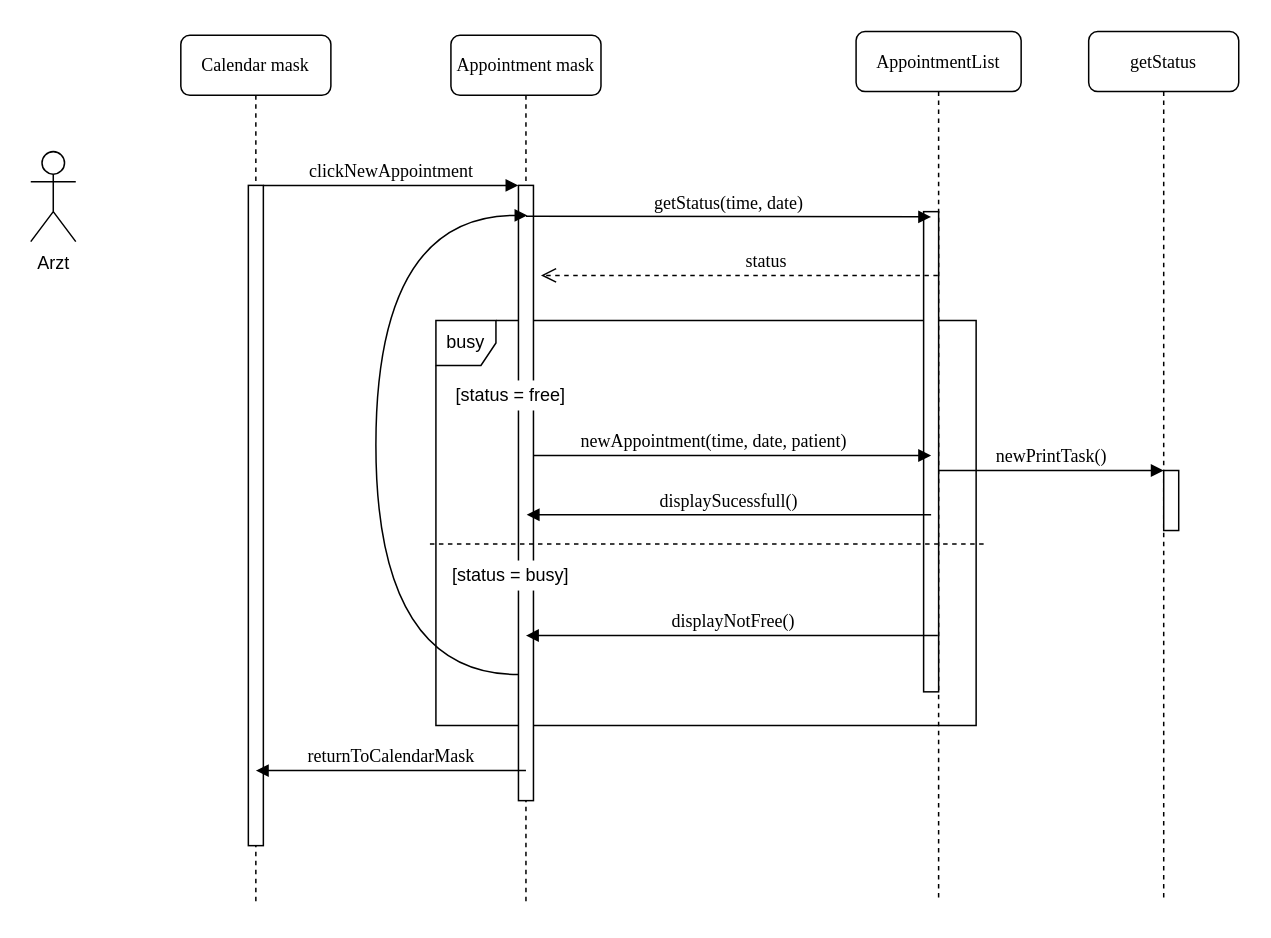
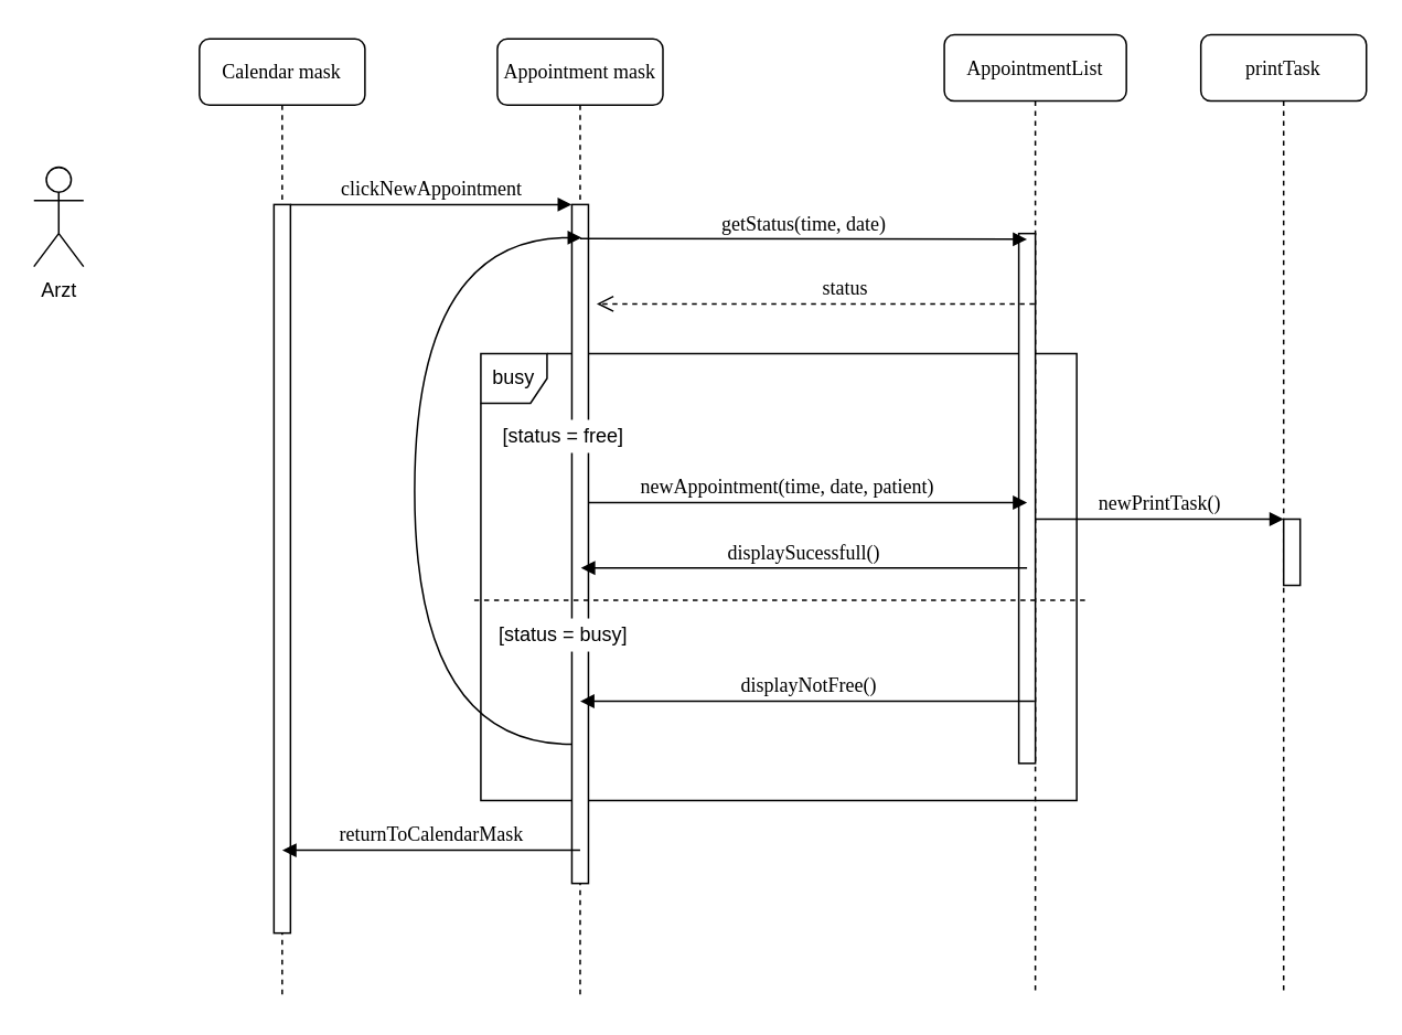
  <mxCell id="0" />
  <mxCell id="1" parent="0" />
  <mxCell id="2" value="busy" style="shape=umlFrame;whiteSpace=wrap;html=1;fillColor=none;gradientColor=#ffffff;width=40;height=30;" vertex="1" parent="1"><mxGeometry x="290" y="213" width="360" height="270" as="geometry" /></mxCell>
  <mxCell id="3" value="Appointment mask" style="shape=umlLifeline;perimeter=lifelinePerimeter;whiteSpace=wrap;html=1;container=1;collapsible=0;recursiveResize=0;outlineConnect=0;rounded=1;shadow=0;comic=0;labelBackgroundColor=none;strokeWidth=1;fontFamily=Verdana;fontSize=12;align=center;" parent="1" vertex="1"><mxGeometry x="300" y="23" width="100" height="580" as="geometry" /></mxCell>
  <mxCell id="4" value="" style="html=1;points=[];perimeter=orthogonalPerimeter;rounded=0;shadow=0;comic=0;labelBackgroundColor=none;strokeWidth=1;fontFamily=Verdana;fontSize=12;align=center;" parent="3" vertex="1"><mxGeometry x="45" y="100" width="10" height="410" as="geometry" /></mxCell>
  <mxCell id="5" value="AppointmentList" style="shape=umlLifeline;perimeter=lifelinePerimeter;whiteSpace=wrap;html=1;container=1;collapsible=0;recursiveResize=0;outlineConnect=0;rounded=1;shadow=0;comic=0;labelBackgroundColor=none;strokeWidth=1;fontFamily=Verdana;fontSize=12;align=center;" parent="1" vertex="1"><mxGeometry x="570" y="20.5" width="110" height="580" as="geometry" /></mxCell>
  <mxCell id="6" value="" style="html=1;points=[];perimeter=orthogonalPerimeter;rounded=0;shadow=0;comic=0;labelBackgroundColor=none;strokeWidth=1;fontFamily=Verdana;fontSize=12;align=center;" parent="5" vertex="1"><mxGeometry x="45" y="120" width="10" height="320" as="geometry" /></mxCell>
- <mxCell id="7" value="getStatus" style="shape=umlLifeline;perimeter=lifelinePerimeter;whiteSpace=wrap;html=1;container=1;collapsible=0;recursiveResize=0;outlineConnect=0;rounded=1;shadow=0;comic=0;labelBackgroundColor=none;strokeWidth=1;fontFamily=Verdana;fontSize=12;align=center;" parent="1" vertex="1"><mxGeometry x="725" y="20.5" width="100" height="580" as="geometry" /></mxCell>
+ <mxCell id="7" value="printTask" style="shape=umlLifeline;perimeter=lifelinePerimeter;whiteSpace=wrap;html=1;container=1;collapsible=0;recursiveResize=0;outlineConnect=0;rounded=1;shadow=0;comic=0;labelBackgroundColor=none;strokeWidth=1;fontFamily=Verdana;fontSize=12;align=center;" parent="1" vertex="1"><mxGeometry x="725" y="20.5" width="100" height="580" as="geometry" /></mxCell>
  <mxCell id="8" value="Calendar mask" style="shape=umlLifeline;perimeter=lifelinePerimeter;whiteSpace=wrap;html=1;container=1;collapsible=0;recursiveResize=0;outlineConnect=0;rounded=1;shadow=0;comic=0;labelBackgroundColor=none;strokeWidth=1;fontFamily=Verdana;fontSize=12;align=center;" parent="1" vertex="1"><mxGeometry x="120" y="23" width="100" height="580" as="geometry" /></mxCell>
  <mxCell id="9" value="" style="html=1;points=[];perimeter=orthogonalPerimeter;rounded=0;shadow=0;comic=0;labelBackgroundColor=none;strokeWidth=1;fontFamily=Verdana;fontSize=12;align=center;" parent="8" vertex="1"><mxGeometry x="45" y="100" width="10" height="440" as="geometry" /></mxCell>
  <mxCell id="10" value="" style="html=1;points=[];perimeter=orthogonalPerimeter;rounded=0;shadow=0;comic=0;labelBackgroundColor=none;strokeWidth=1;fontFamily=Verdana;fontSize=12;align=center;" parent="1" vertex="1"><mxGeometry x="775" y="313" width="10" height="40" as="geometry" /></mxCell>
  <mxCell id="11" value="newPrintTask()" style="html=1;verticalAlign=bottom;endArrow=block;labelBackgroundColor=none;fontFamily=Verdana;fontSize=12;edgeStyle=elbowEdgeStyle;elbow=vertical;" parent="1" source="6" target="10" edge="1"><mxGeometry relative="1" as="geometry"><mxPoint x="680" y="163" as="sourcePoint" /><Array as="points"><mxPoint x="720" y="313" /><mxPoint x="630" y="163" /></Array></mxGeometry></mxCell>
  <mxCell id="12" value="clickNewAppointment" style="html=1;verticalAlign=bottom;endArrow=block;entryX=0;entryY=0;labelBackgroundColor=none;fontFamily=Verdana;fontSize=12;edgeStyle=elbowEdgeStyle;elbow=vertical;" parent="1" source="9" target="4" edge="1"><mxGeometry relative="1" as="geometry"><mxPoint x="240" y="133" as="sourcePoint" /></mxGeometry></mxCell>
  <mxCell id="13" value="newAppointment(time, date, patient)" style="html=1;verticalAlign=bottom;endArrow=block;labelBackgroundColor=none;fontFamily=Verdana;fontSize=12;edgeStyle=elbowEdgeStyle;elbow=vertical;" parent="1" source="4" edge="1"><mxGeometry x="-0.095" relative="1" as="geometry"><mxPoint x="430" y="143" as="sourcePoint" /><mxPoint x="620" y="303" as="targetPoint" /><Array as="points"><mxPoint x="510" y="303" /><mxPoint x="370" y="213" /></Array><mxPoint as="offset" /></mxGeometry></mxCell>
  <mxCell id="14" value="Arzt" style="shape=umlActor;verticalLabelPosition=bottom;labelBackgroundColor=#ffffff;verticalAlign=top;html=1;outlineConnect=0;" vertex="1" parent="1"><mxGeometry x="20" y="100.5" width="30" height="60" as="geometry" /></mxCell>
  <mxCell id="15" value="status" style="html=1;verticalAlign=bottom;endArrow=open;dashed=1;endSize=8;labelBackgroundColor=none;fontFamily=Verdana;fontSize=12;edgeStyle=elbowEdgeStyle;elbow=vertical;" edge="1" parent="1" source="5"><mxGeometry x="-0.129" relative="1" as="geometry"><mxPoint x="360" y="183" as="targetPoint" /><Array as="points"><mxPoint x="510" y="183" /><mxPoint x="365" y="268" /><mxPoint x="395" y="268" /></Array><mxPoint x="450" y="268" as="sourcePoint" /><mxPoint as="offset" /></mxGeometry></mxCell>
  <mxCell id="16" value="displayNotFree()" style="html=1;verticalAlign=bottom;endArrow=block;labelBackgroundColor=none;fontFamily=Verdana;fontSize=12;edgeStyle=elbowEdgeStyle;elbow=vertical;" edge="1" parent="1" source="5"><mxGeometry relative="1" as="geometry"><mxPoint x="570" y="383" as="sourcePoint" /><mxPoint x="350" y="423" as="targetPoint" /><Array as="points"><mxPoint x="530" y="423" /><mxPoint x="480" y="383" /><mxPoint x="540" y="403" /><mxPoint x="540" y="383" /><mxPoint x="560" y="423" /><mxPoint x="560" y="403" /></Array></mxGeometry></mxCell>
  <mxCell id="17" value="" style="endArrow=none;dashed=1;html=1;" edge="1" parent="1"><mxGeometry width="50" height="50" relative="1" as="geometry"><mxPoint x="286" y="362" as="sourcePoint" /><mxPoint x="655" y="362" as="targetPoint" /></mxGeometry></mxCell>
  <mxCell id="18" value="[status = free]" style="text;html=1;strokeColor=none;fillColor=#ffffff;align=center;verticalAlign=middle;whiteSpace=wrap;rounded=0;" vertex="1" parent="1"><mxGeometry x="300" y="253" width="80" height="20" as="geometry" /></mxCell>
  <mxCell id="19" value="[status = busy]" style="text;html=1;strokeColor=none;fillColor=#ffffff;align=center;verticalAlign=middle;whiteSpace=wrap;rounded=0;" vertex="1" parent="1"><mxGeometry x="300" y="373" width="80" height="20" as="geometry" /></mxCell>
  <mxCell id="20" value="getStatus(time, date)" style="html=1;verticalAlign=bottom;endArrow=block;labelBackgroundColor=none;fontFamily=Verdana;fontSize=12;edgeStyle=elbowEdgeStyle;elbow=vertical;" edge="1" parent="1"><mxGeometry relative="1" as="geometry"><mxPoint x="350" y="143.5" as="sourcePoint" /><mxPoint x="620" y="144" as="targetPoint" /><Array as="points" /></mxGeometry></mxCell>
  <mxCell id="21" value="" style="html=1;verticalAlign=bottom;endArrow=block;labelBackgroundColor=none;fontFamily=Verdana;fontSize=12;elbow=vertical;edgeStyle=orthogonalEdgeStyle;curved=1;" edge="1" parent="1" source="4"><mxGeometry relative="1" as="geometry"><mxPoint x="350.5" y="403" as="sourcePoint" /><mxPoint x="351" y="143" as="targetPoint" /><Array as="points"><mxPoint x="250" y="449" /><mxPoint x="250" y="143" /></Array></mxGeometry></mxCell>
  <mxCell id="22" value="displaySucessfull()" style="html=1;verticalAlign=bottom;endArrow=block;labelBackgroundColor=none;fontFamily=Verdana;fontSize=12;edgeStyle=elbowEdgeStyle;elbow=vertical;" edge="1" parent="1"><mxGeometry relative="1" as="geometry"><mxPoint x="620" y="342.5" as="sourcePoint" /><mxPoint x="350.5" y="342.5" as="targetPoint" /><Array as="points"><mxPoint x="530.5" y="342.5" /><mxPoint x="480.5" y="302.5" /><mxPoint x="540.5" y="322.5" /><mxPoint x="540.5" y="302.5" /><mxPoint x="560.5" y="342.5" /><mxPoint x="560.5" y="322.5" /></Array></mxGeometry></mxCell>
  <mxCell id="23" value="returnToCalendarMask" style="html=1;verticalAlign=bottom;endArrow=block;labelBackgroundColor=none;fontFamily=Verdana;fontSize=12;edgeStyle=elbowEdgeStyle;elbow=vertical;" edge="1" parent="1"><mxGeometry relative="1" as="geometry"><mxPoint x="350" y="513" as="sourcePoint" /><mxPoint x="170" y="513" as="targetPoint" /><Array as="points"><mxPoint x="350" y="513" /><mxPoint x="300" y="473" /><mxPoint x="360" y="493" /><mxPoint x="360" y="473" /><mxPoint x="380" y="513" /><mxPoint x="380" y="493" /></Array></mxGeometry></mxCell>
